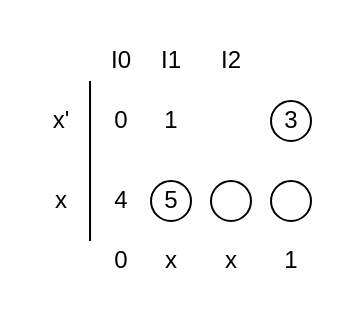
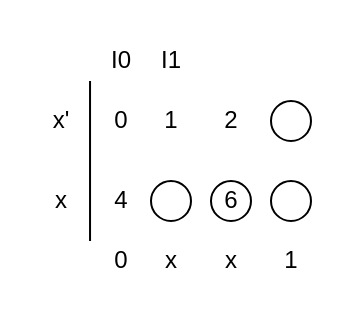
  <mxCell id="0" />
  <mxCell id="1" parent="0" />
  <mxCell id="2" value="" style="ellipse;whiteSpace=wrap;html=1;aspect=fixed;" parent="1" vertex="1"><mxGeometry x="135" y="90" width="20" height="20" as="geometry" /></mxCell>
  <mxCell id="3" value="" style="ellipse;whiteSpace=wrap;html=1;aspect=fixed;" parent="1" vertex="1"><mxGeometry x="135" y="50" width="20" height="20" as="geometry" /></mxCell>
  <mxCell id="4" value="" style="ellipse;whiteSpace=wrap;html=1;aspect=fixed;" parent="1" vertex="1"><mxGeometry x="105" y="90" width="20" height="20" as="geometry" /></mxCell>
  <mxCell id="5" value="" style="ellipse;whiteSpace=wrap;html=1;aspect=fixed;" parent="1" vertex="1"><mxGeometry x="75" y="90" width="20" height="20" as="geometry" /></mxCell>
  <mxCell id="6" value="" style="endArrow=none;html=1;" parent="1" edge="1"><mxGeometry width="50" height="50" relative="1" as="geometry"><mxPoint x="44.52" y="120" as="sourcePoint" /><mxPoint x="44.52" y="40" as="targetPoint" /></mxGeometry></mxCell>
  <mxCell id="7" value="I0" style="text;html=1;align=center;verticalAlign=middle;resizable=0;points=[];autosize=1;" parent="1" vertex="1"><mxGeometry x="45" y="20" width="30" height="20" as="geometry" /></mxCell>
  <mxCell id="8" value="I1" style="text;html=1;align=center;verticalAlign=middle;resizable=0;points=[];autosize=1;" parent="1" vertex="1"><mxGeometry x="70" y="20" width="30" height="20" as="geometry" /></mxCell>
- <mxCell id="9" value="I2" style="text;html=1;align=center;verticalAlign=middle;resizable=0;points=[];autosize=1;" parent="1" vertex="1"><mxGeometry x="100" y="20" width="30" height="20" as="geometry" /></mxCell>
  <mxCell id="10" value="x'" style="text;html=1;align=center;verticalAlign=middle;resizable=0;points=[];autosize=1;" parent="1" vertex="1"><mxGeometry x="20" y="50" width="20" height="20" as="geometry" /></mxCell>
  <mxCell id="11" value="x" style="text;html=1;align=center;verticalAlign=middle;resizable=0;points=[];autosize=1;" parent="1" vertex="1"><mxGeometry x="20" y="90" width="20" height="20" as="geometry" /></mxCell>
  <mxCell id="12" value="1" style="text;html=1;align=center;verticalAlign=middle;resizable=0;points=[];autosize=1;" parent="1" vertex="1"><mxGeometry x="75" y="50" width="20" height="20" as="geometry" /></mxCell>
- <mxCell id="14" value="3" style="text;html=1;align=center;verticalAlign=middle;resizable=0;points=[];autosize=1;" parent="1" vertex="1"><mxGeometry x="135" y="50" width="20" height="20" as="geometry" /></mxCell>
+ <mxCell id="13" value="2" style="text;html=1;align=center;verticalAlign=middle;resizable=0;points=[];autosize=1;" parent="1" vertex="1"><mxGeometry x="105" y="50" width="20" height="20" as="geometry" /></mxCell>
  <mxCell id="15" value="4" style="text;html=1;align=center;verticalAlign=middle;resizable=0;points=[];autosize=1;" parent="1" vertex="1"><mxGeometry x="50" y="90" width="20" height="20" as="geometry" /></mxCell>
+ <mxCell id="16" value="6" style="text;html=1;align=center;verticalAlign=middle;resizable=0;points=[];autosize=1;" parent="1" vertex="1"><mxGeometry x="105" y="90" width="20" height="20" as="geometry" /></mxCell>
  <mxCell id="17" value="0" style="text;html=1;align=center;verticalAlign=middle;resizable=0;points=[];autosize=1;" parent="1" vertex="1"><mxGeometry x="50" y="50" width="20" height="20" as="geometry" /></mxCell>
  <mxCell id="18" value="0" style="text;html=1;align=center;verticalAlign=middle;resizable=0;points=[];autosize=1;" parent="1" vertex="1"><mxGeometry x="50" y="120" width="20" height="20" as="geometry" /></mxCell>
  <mxCell id="19" value="x" style="text;html=1;align=center;verticalAlign=middle;resizable=0;points=[];autosize=1;" parent="1" vertex="1"><mxGeometry x="75" y="120" width="20" height="20" as="geometry" /></mxCell>
  <mxCell id="20" value="1" style="text;html=1;align=center;verticalAlign=middle;resizable=0;points=[];autosize=1;" parent="1" vertex="1"><mxGeometry x="135" y="120" width="20" height="20" as="geometry" /></mxCell>
  <mxCell id="21" value="x" style="text;html=1;align=center;verticalAlign=middle;resizable=0;points=[];autosize=1;" parent="1" vertex="1"><mxGeometry x="105" y="120" width="20" height="20" as="geometry" /></mxCell>
- <mxCell id="22" value="5" style="text;html=1;align=center;verticalAlign=middle;resizable=0;points=[];autosize=1;" parent="1" vertex="1"><mxGeometry x="75" y="90" width="20" height="20" as="geometry" /></mxCell>
